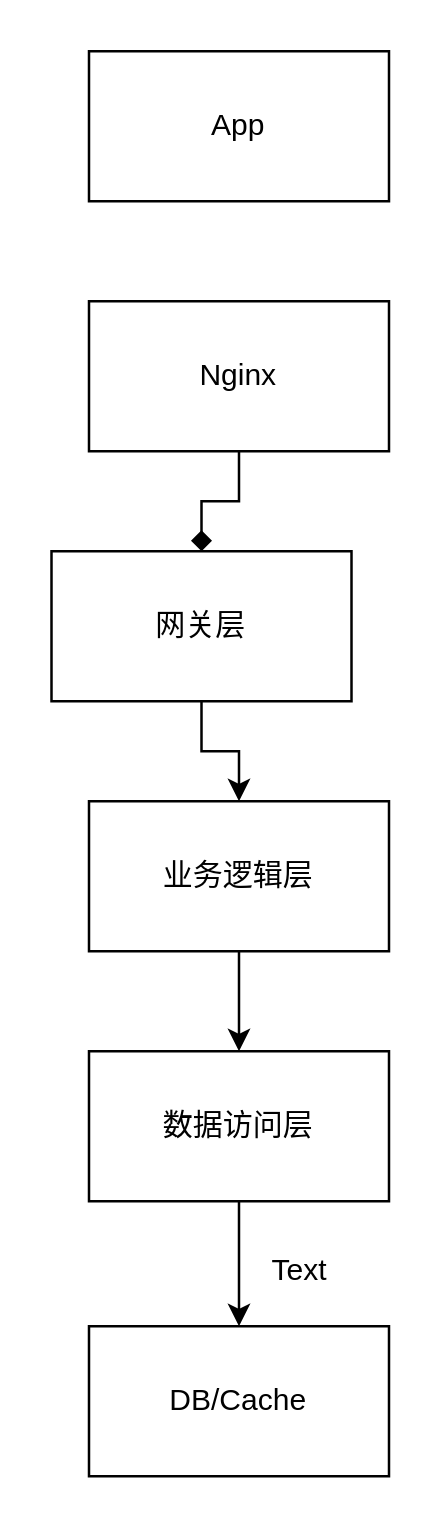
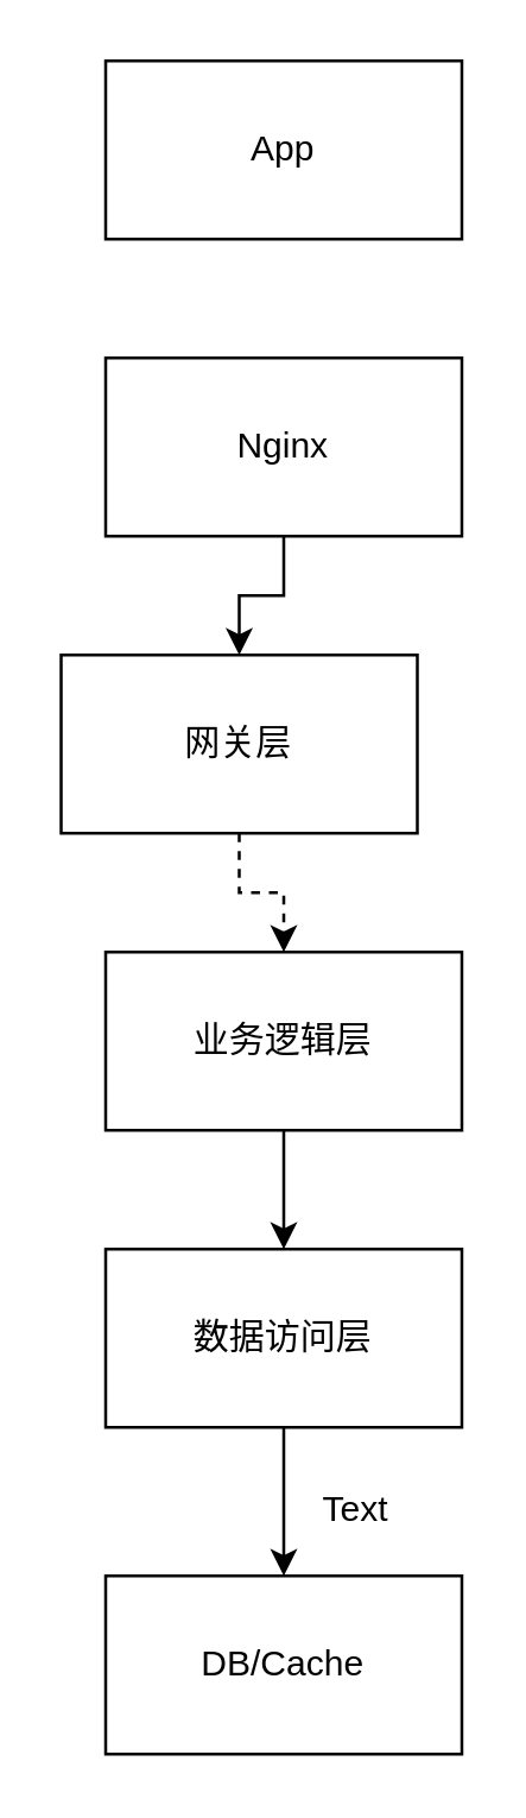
  <mxCell id="0" />
  <mxCell id="1" parent="0" />
  <mxCell id="2" value="App" style="rounded=0;whiteSpace=wrap;html=1;" vertex="1" parent="1"><mxGeometry x="35" y="20" width="120" height="60" as="geometry" /></mxCell>
- <mxCell id="3" value="" style="edgeStyle=orthogonalEdgeStyle;rounded=0;orthogonalLoop=1;jettySize=auto;html=1;endArrow=diamond;" edge="1" parent="1" source="4" target="6"><mxGeometry relative="1" as="geometry" /></mxCell>
+ <mxCell id="3" value="" style="edgeStyle=orthogonalEdgeStyle;rounded=0;orthogonalLoop=1;jettySize=auto;html=1;" edge="1" parent="1" source="4" target="6"><mxGeometry relative="1" as="geometry" /></mxCell>
  <mxCell id="4" value="Nginx" style="rounded=0;whiteSpace=wrap;html=1;" vertex="1" parent="1"><mxGeometry x="35" y="120" width="120" height="60" as="geometry" /></mxCell>
- <mxCell id="5" value="" style="edgeStyle=orthogonalEdgeStyle;rounded=0;orthogonalLoop=1;jettySize=auto;html=1;" edge="1" parent="1" source="6" target="8"><mxGeometry relative="1" as="geometry" /></mxCell>
+ <mxCell id="5" value="" style="edgeStyle=orthogonalEdgeStyle;rounded=0;orthogonalLoop=1;jettySize=auto;html=1;dashed=1;" edge="1" parent="1" source="6" target="8"><mxGeometry relative="1" as="geometry" /></mxCell>
  <mxCell id="6" value="网关层" style="rounded=0;whiteSpace=wrap;html=1;" vertex="1" parent="1"><mxGeometry x="20" y="220" width="120" height="60" as="geometry" /></mxCell>
  <mxCell id="7" value="" style="edgeStyle=orthogonalEdgeStyle;rounded=0;orthogonalLoop=1;jettySize=auto;html=1;" edge="1" parent="1" source="8" target="10"><mxGeometry relative="1" as="geometry" /></mxCell>
  <mxCell id="8" value="业务逻辑层" style="rounded=0;whiteSpace=wrap;html=1;" vertex="1" parent="1"><mxGeometry x="35" y="320" width="120" height="60" as="geometry" /></mxCell>
  <mxCell id="9" value="" style="edgeStyle=orthogonalEdgeStyle;rounded=0;orthogonalLoop=1;jettySize=auto;html=1;" edge="1" parent="1" source="10" target="11"><mxGeometry relative="1" as="geometry" /></mxCell>
  <mxCell id="10" value="数据访问层" style="rounded=0;whiteSpace=wrap;html=1;" vertex="1" parent="1"><mxGeometry x="35" y="420" width="120" height="60" as="geometry" /></mxCell>
  <mxCell id="11" value="DB/Cache" style="rounded=0;whiteSpace=wrap;html=1;" vertex="1" parent="1"><mxGeometry x="35" y="530" width="120" height="60" as="geometry" /></mxCell>
  <mxCell id="12" value="Text" style="text;html=1;align=center;verticalAlign=middle;resizable=0;points=[];autosize=1;" vertex="1" parent="1"><mxGeometry x="99" y="498" width="40" height="20" as="geometry" /></mxCell>
